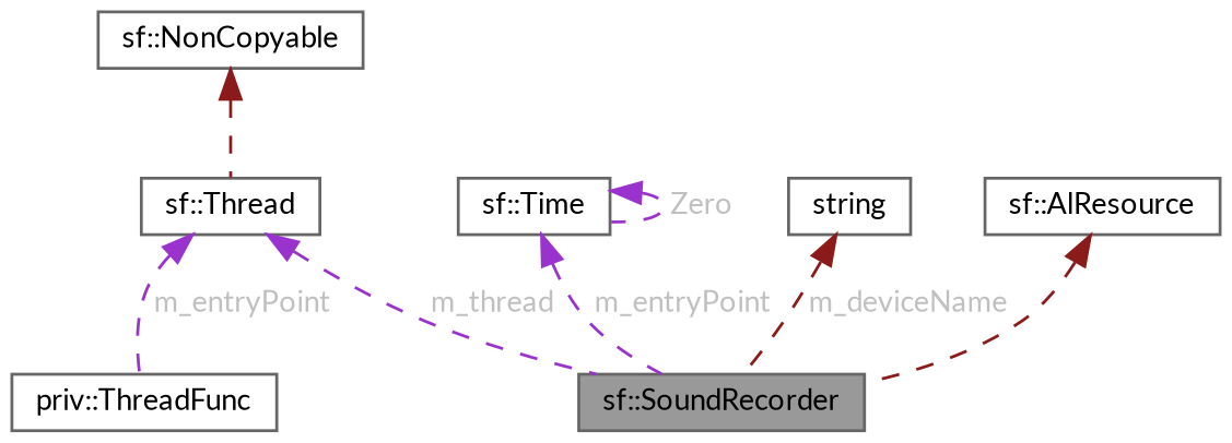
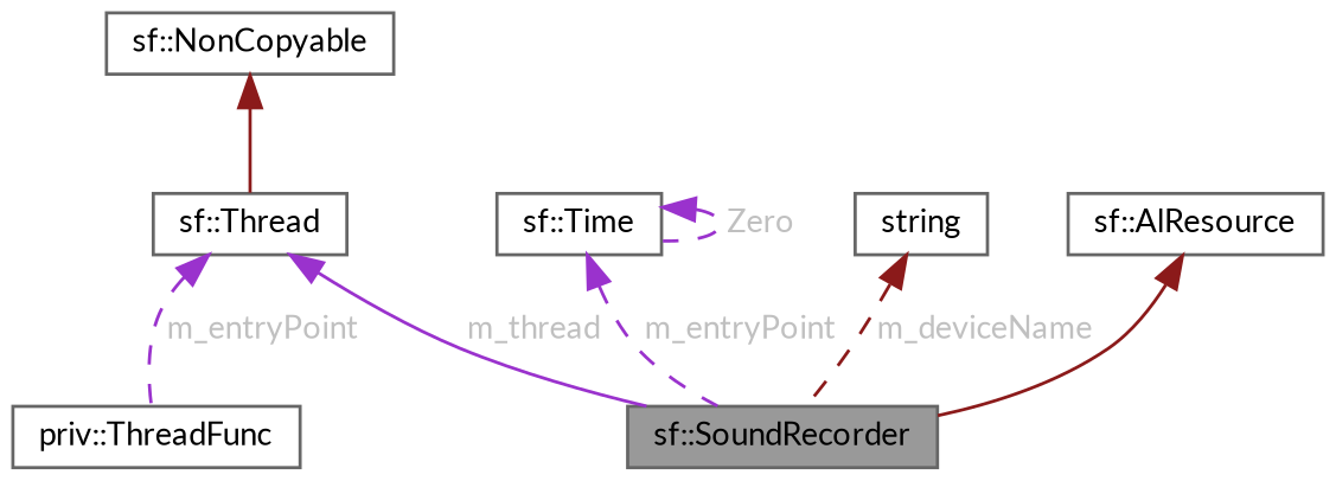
  digraph {
    fontname=Lato
    node [color=gray40 fillcolor=white fontname=Lato fontsize=10 shape=box style=filled]
    edge [color=darkorchid3 dir=back fontname=Lato fontsize=10 labelfontname=Helvetica labelfontsize=10 style=dashed fontcolor=grey]
    n1 [fillcolor=grey60 fontcolor=black height=0.2 label="sf::SoundRecorder" width=0.4]
    n2 [height=0.2 label="sf::AlResource" width=0.4]
    n3 [height=0.2 label="sf::Thread" width=0.4]
    n4 [height=0.2 label="priv::ThreadFunc" width=0.4]
    n5 [height=0.2 label="sf::NonCopyable" width=0.4]
    n6 [height=0.2 label="sf::Time" width=0.4]
    n7 [height=0.2 label=string width=0.4]
-   n2 -> n1 [color=firebrick4 fontcolor=""]
-   n3 -> n1 [label=" m_thread"]
+   n2 -> n1 [color=firebrick4 style=solid fontcolor=""]
+   n3 -> n1 [label=" m_thread" style=solid]
    n3 -> n4 [label=" m_entryPoint"]
-   n5 -> n3 [color=firebrick4 fontcolor=""]
+   n5 -> n3 [color=firebrick4 style=solid fontcolor=""]
    n6 -> n1 [label=" m_entryPoint"]
    n6 -> n6 [label=" Zero"]
    n7 -> n1 [color=firebrick4 label=" m_deviceName"]
  }
